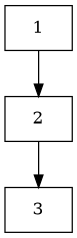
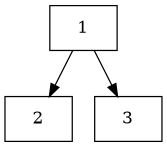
  digraph {
    node [shape=record]
    n1 [label="{1}"]
    n2 [label="{2}"]
    n3 [label="{3}"]
    n1 -> n2
-   n2 -> n3
+   n1 -> n3
  }
